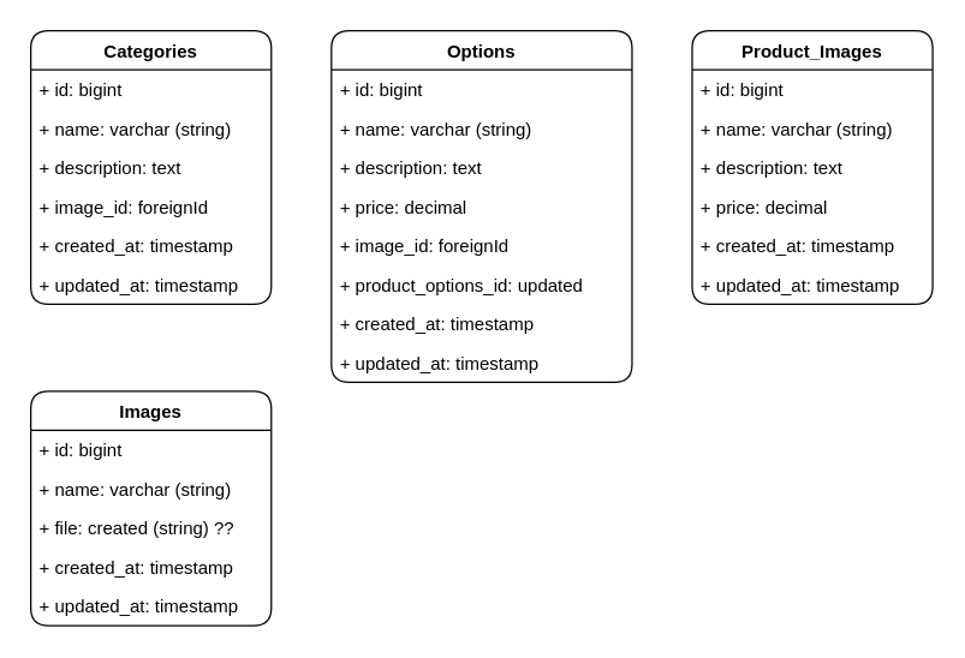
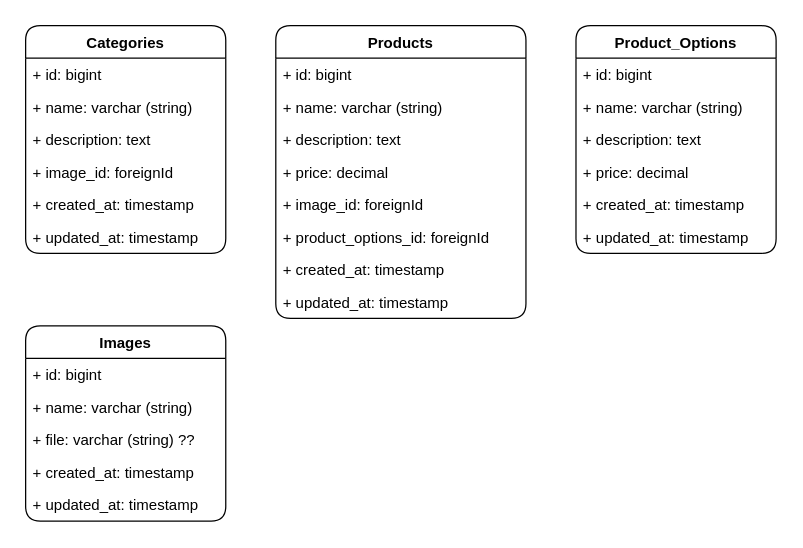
  <mxCell id="0" />
  <mxCell id="1" parent="0" />
  <mxCell id="2" value="Categories" style="swimlane;fontStyle=1;childLayout=stackLayout;horizontal=1;startSize=26;fillColor=none;horizontalStack=0;resizeParent=1;resizeParentMax=0;resizeLast=0;collapsible=1;marginBottom=0;rounded=1;" parent="1" vertex="1"><mxGeometry x="20" y="20" width="160" height="182" as="geometry" /></mxCell>
  <mxCell id="3" value="+ id: bigint" style="text;strokeColor=none;fillColor=none;align=left;verticalAlign=top;spacingLeft=4;spacingRight=4;overflow=hidden;rotatable=0;points=[[0,0.5],[1,0.5]];portConstraint=eastwest;rounded=1;" parent="2" vertex="1"><mxGeometry y="26" width="160" height="26" as="geometry" /></mxCell>
  <mxCell id="4" value="+ name: varchar (string)" style="text;strokeColor=none;fillColor=none;align=left;verticalAlign=top;spacingLeft=4;spacingRight=4;overflow=hidden;rotatable=0;points=[[0,0.5],[1,0.5]];portConstraint=eastwest;rounded=1;" parent="2" vertex="1"><mxGeometry y="52" width="160" height="26" as="geometry" /></mxCell>
  <mxCell id="5" value="+ description: text" style="text;strokeColor=none;fillColor=none;align=left;verticalAlign=top;spacingLeft=4;spacingRight=4;overflow=hidden;rotatable=0;points=[[0,0.5],[1,0.5]];portConstraint=eastwest;rounded=1;" parent="2" vertex="1"><mxGeometry y="78" width="160" height="26" as="geometry" /></mxCell>
  <mxCell id="6" value="+ image_id: foreignId" style="text;strokeColor=none;fillColor=none;align=left;verticalAlign=top;spacingLeft=4;spacingRight=4;overflow=hidden;rotatable=0;points=[[0,0.5],[1,0.5]];portConstraint=eastwest;rounded=1;" parent="2" vertex="1"><mxGeometry y="104" width="160" height="26" as="geometry" /></mxCell>
  <mxCell id="7" value="+ created_at: timestamp" style="text;strokeColor=none;fillColor=none;align=left;verticalAlign=top;spacingLeft=4;spacingRight=4;overflow=hidden;rotatable=0;points=[[0,0.5],[1,0.5]];portConstraint=eastwest;rounded=1;" parent="2" vertex="1"><mxGeometry y="130" width="160" height="26" as="geometry" /></mxCell>
  <mxCell id="8" value="+ updated_at: timestamp" style="text;strokeColor=none;fillColor=none;align=left;verticalAlign=top;spacingLeft=4;spacingRight=4;overflow=hidden;rotatable=0;points=[[0,0.5],[1,0.5]];portConstraint=eastwest;rounded=1;" parent="2" vertex="1"><mxGeometry y="156" width="160" height="26" as="geometry" /></mxCell>
- <mxCell id="9" value="Options" style="swimlane;fontStyle=1;childLayout=stackLayout;horizontal=1;startSize=26;fillColor=none;horizontalStack=0;resizeParent=1;resizeParentMax=0;resizeLast=0;collapsible=1;marginBottom=0;rounded=1;" parent="1" vertex="1"><mxGeometry x="220" y="20" width="200" height="234" as="geometry" /></mxCell>
+ <mxCell id="9" value="Products" style="swimlane;fontStyle=1;childLayout=stackLayout;horizontal=1;startSize=26;fillColor=none;horizontalStack=0;resizeParent=1;resizeParentMax=0;resizeLast=0;collapsible=1;marginBottom=0;rounded=1;" parent="1" vertex="1"><mxGeometry x="220" y="20" width="200" height="234" as="geometry" /></mxCell>
  <mxCell id="10" value="+ id: bigint" style="text;strokeColor=none;fillColor=none;align=left;verticalAlign=top;spacingLeft=4;spacingRight=4;overflow=hidden;rotatable=0;points=[[0,0.5],[1,0.5]];portConstraint=eastwest;rounded=1;" parent="9" vertex="1"><mxGeometry y="26" width="200" height="26" as="geometry" /></mxCell>
  <mxCell id="11" value="+ name: varchar (string)" style="text;strokeColor=none;fillColor=none;align=left;verticalAlign=top;spacingLeft=4;spacingRight=4;overflow=hidden;rotatable=0;points=[[0,0.5],[1,0.5]];portConstraint=eastwest;rounded=1;" parent="9" vertex="1"><mxGeometry y="52" width="200" height="26" as="geometry" /></mxCell>
  <mxCell id="12" value="+ description: text" style="text;strokeColor=none;fillColor=none;align=left;verticalAlign=top;spacingLeft=4;spacingRight=4;overflow=hidden;rotatable=0;points=[[0,0.5],[1,0.5]];portConstraint=eastwest;rounded=1;" parent="9" vertex="1"><mxGeometry y="78" width="200" height="26" as="geometry" /></mxCell>
  <mxCell id="13" value="+ price: decimal" style="text;strokeColor=none;fillColor=none;align=left;verticalAlign=top;spacingLeft=4;spacingRight=4;overflow=hidden;rotatable=0;points=[[0,0.5],[1,0.5]];portConstraint=eastwest;rounded=1;" parent="9" vertex="1"><mxGeometry y="104" width="200" height="26" as="geometry" /></mxCell>
  <mxCell id="14" value="+ image_id: foreignId" style="text;strokeColor=none;fillColor=none;align=left;verticalAlign=top;spacingLeft=4;spacingRight=4;overflow=hidden;rotatable=0;points=[[0,0.5],[1,0.5]];portConstraint=eastwest;rounded=1;" vertex="1" parent="9"><mxGeometry y="130" width="200" height="26" as="geometry" /></mxCell>
- <mxCell id="15" value="+ product_options_id: updated" style="text;strokeColor=none;fillColor=none;align=left;verticalAlign=top;spacingLeft=4;spacingRight=4;overflow=hidden;rotatable=0;points=[[0,0.5],[1,0.5]];portConstraint=eastwest;rounded=1;" vertex="1" parent="9"><mxGeometry y="156" width="200" height="26" as="geometry" /></mxCell>
+ <mxCell id="15" value="+ product_options_id: foreignId" style="text;strokeColor=none;fillColor=none;align=left;verticalAlign=top;spacingLeft=4;spacingRight=4;overflow=hidden;rotatable=0;points=[[0,0.5],[1,0.5]];portConstraint=eastwest;rounded=1;" vertex="1" parent="9"><mxGeometry y="156" width="200" height="26" as="geometry" /></mxCell>
  <mxCell id="16" value="+ created_at: timestamp" style="text;strokeColor=none;fillColor=none;align=left;verticalAlign=top;spacingLeft=4;spacingRight=4;overflow=hidden;rotatable=0;points=[[0,0.5],[1,0.5]];portConstraint=eastwest;rounded=1;" parent="9" vertex="1"><mxGeometry y="182" width="200" height="26" as="geometry" /></mxCell>
  <mxCell id="17" value="+ updated_at: timestamp" style="text;strokeColor=none;fillColor=none;align=left;verticalAlign=top;spacingLeft=4;spacingRight=4;overflow=hidden;rotatable=0;points=[[0,0.5],[1,0.5]];portConstraint=eastwest;rounded=1;" parent="9" vertex="1"><mxGeometry y="208" width="200" height="26" as="geometry" /></mxCell>
- <mxCell id="18" value="Product_Images" style="swimlane;fontStyle=1;childLayout=stackLayout;horizontal=1;startSize=26;fillColor=none;horizontalStack=0;resizeParent=1;resizeParentMax=0;resizeLast=0;collapsible=1;marginBottom=0;rounded=1;" parent="1" vertex="1"><mxGeometry x="460" y="20" width="160" height="182" as="geometry" /></mxCell>
+ <mxCell id="18" value="Product_Options" style="swimlane;fontStyle=1;childLayout=stackLayout;horizontal=1;startSize=26;fillColor=none;horizontalStack=0;resizeParent=1;resizeParentMax=0;resizeLast=0;collapsible=1;marginBottom=0;rounded=1;" parent="1" vertex="1"><mxGeometry x="460" y="20" width="160" height="182" as="geometry" /></mxCell>
  <mxCell id="19" value="+ id: bigint" style="text;strokeColor=none;fillColor=none;align=left;verticalAlign=top;spacingLeft=4;spacingRight=4;overflow=hidden;rotatable=0;points=[[0,0.5],[1,0.5]];portConstraint=eastwest;rounded=1;" parent="18" vertex="1"><mxGeometry y="26" width="160" height="26" as="geometry" /></mxCell>
  <mxCell id="20" value="+ name: varchar (string)" style="text;strokeColor=none;fillColor=none;align=left;verticalAlign=top;spacingLeft=4;spacingRight=4;overflow=hidden;rotatable=0;points=[[0,0.5],[1,0.5]];portConstraint=eastwest;rounded=1;" parent="18" vertex="1"><mxGeometry y="52" width="160" height="26" as="geometry" /></mxCell>
  <mxCell id="21" value="+ description: text" style="text;strokeColor=none;fillColor=none;align=left;verticalAlign=top;spacingLeft=4;spacingRight=4;overflow=hidden;rotatable=0;points=[[0,0.5],[1,0.5]];portConstraint=eastwest;rounded=1;" parent="18" vertex="1"><mxGeometry y="78" width="160" height="26" as="geometry" /></mxCell>
  <mxCell id="22" value="+ price: decimal" style="text;strokeColor=none;fillColor=none;align=left;verticalAlign=top;spacingLeft=4;spacingRight=4;overflow=hidden;rotatable=0;points=[[0,0.5],[1,0.5]];portConstraint=eastwest;rounded=1;" parent="18" vertex="1"><mxGeometry y="104" width="160" height="26" as="geometry" /></mxCell>
  <mxCell id="23" value="+ created_at: timestamp" style="text;strokeColor=none;fillColor=none;align=left;verticalAlign=top;spacingLeft=4;spacingRight=4;overflow=hidden;rotatable=0;points=[[0,0.5],[1,0.5]];portConstraint=eastwest;rounded=1;" parent="18" vertex="1"><mxGeometry y="130" width="160" height="26" as="geometry" /></mxCell>
  <mxCell id="24" value="+ updated_at: timestamp" style="text;strokeColor=none;fillColor=none;align=left;verticalAlign=top;spacingLeft=4;spacingRight=4;overflow=hidden;rotatable=0;points=[[0,0.5],[1,0.5]];portConstraint=eastwest;rounded=1;" parent="18" vertex="1"><mxGeometry y="156" width="160" height="26" as="geometry" /></mxCell>
  <mxCell id="25" value="Images" style="swimlane;fontStyle=1;childLayout=stackLayout;horizontal=1;startSize=26;fillColor=none;horizontalStack=0;resizeParent=1;resizeParentMax=0;resizeLast=0;collapsible=1;marginBottom=0;rounded=1;" parent="1" vertex="1"><mxGeometry x="20" y="260" width="160" height="156" as="geometry" /></mxCell>
  <mxCell id="26" value="+ id: bigint" style="text;strokeColor=none;fillColor=none;align=left;verticalAlign=top;spacingLeft=4;spacingRight=4;overflow=hidden;rotatable=0;points=[[0,0.5],[1,0.5]];portConstraint=eastwest;rounded=1;" parent="25" vertex="1"><mxGeometry y="26" width="160" height="26" as="geometry" /></mxCell>
  <mxCell id="27" value="+ name: varchar (string)" style="text;strokeColor=none;fillColor=none;align=left;verticalAlign=top;spacingLeft=4;spacingRight=4;overflow=hidden;rotatable=0;points=[[0,0.5],[1,0.5]];portConstraint=eastwest;rounded=1;" parent="25" vertex="1"><mxGeometry y="52" width="160" height="26" as="geometry" /></mxCell>
- <mxCell id="28" value="+ file: created (string) ??" style="text;strokeColor=none;fillColor=none;align=left;verticalAlign=top;spacingLeft=4;spacingRight=4;overflow=hidden;rotatable=0;points=[[0,0.5],[1,0.5]];portConstraint=eastwest;rounded=1;" parent="25" vertex="1"><mxGeometry y="78" width="160" height="26" as="geometry" /></mxCell>
+ <mxCell id="28" value="+ file: varchar (string) ??" style="text;strokeColor=none;fillColor=none;align=left;verticalAlign=top;spacingLeft=4;spacingRight=4;overflow=hidden;rotatable=0;points=[[0,0.5],[1,0.5]];portConstraint=eastwest;rounded=1;" parent="25" vertex="1"><mxGeometry y="78" width="160" height="26" as="geometry" /></mxCell>
  <mxCell id="29" value="+ created_at: timestamp" style="text;strokeColor=none;fillColor=none;align=left;verticalAlign=top;spacingLeft=4;spacingRight=4;overflow=hidden;rotatable=0;points=[[0,0.5],[1,0.5]];portConstraint=eastwest;rounded=1;" parent="25" vertex="1"><mxGeometry y="104" width="160" height="26" as="geometry" /></mxCell>
  <mxCell id="30" value="+ updated_at: timestamp" style="text;strokeColor=none;fillColor=none;align=left;verticalAlign=top;spacingLeft=4;spacingRight=4;overflow=hidden;rotatable=0;points=[[0,0.5],[1,0.5]];portConstraint=eastwest;rounded=1;" parent="25" vertex="1"><mxGeometry y="130" width="160" height="26" as="geometry" /></mxCell>
